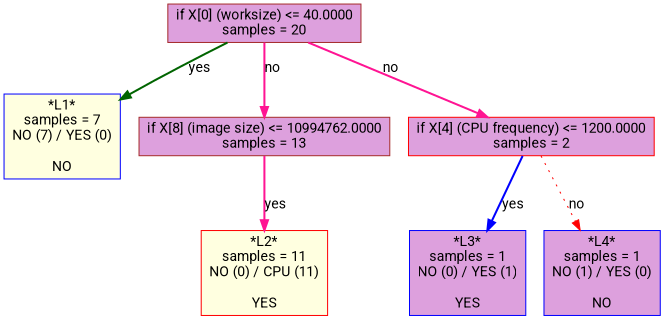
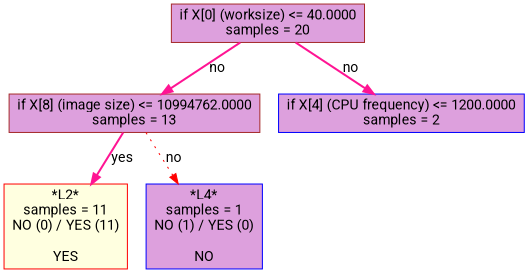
  digraph {
    fontname=Roboto
    node [color=blue fillcolor=plum fontname=Roboto shape=box style=filled]
    edge [color=deeppink fontname=Roboto style=bold]
    n1 [color=brown label="if X[0] (worksize) <= 40.0000\nsamples = 20"]
-   n2 [fillcolor=lightyellow label="*L1*\nsamples = 7\nNO (7) / YES (0)\n\nNO"]
    n3 [color=brown label="if X[8] (image size) <= 10994762.0000\nsamples = 13"]
-   n4 [color=red label="if X[4] (CPU frequency) <= 1200.0000\nsamples = 2"]
-   n5 [color=red fillcolor=lightyellow label="*L2*\nsamples = 11\nNO (0) / CPU (11)\n\nYES"]
-   n6 [label="*L3*\nsamples = 1\nNO (0) / YES (1)\n\nYES"]
+   n4 [label="if X[4] (CPU frequency) <= 1200.0000\nsamples = 2"]
+   n5 [color=red fillcolor=lightyellow label="*L2*\nsamples = 11\nNO (0) / YES (11)\n\nYES"]
    n7 [label="*L4*\nsamples = 1\nNO (1) / YES (0)\n\nNO"]
-   n1 -> n2 [color=darkgreen label=yes]
    n1 -> n3 [label=no]
    n1 -> n4 [label=no]
    n3 -> n5 [label=yes]
-   n4 -> n6 [color=blue label=yes]
-   n4 -> n7 [color=red label=no style=dotted]
+   n3 -> n7 [color=red label=no style=dotted]
  }
